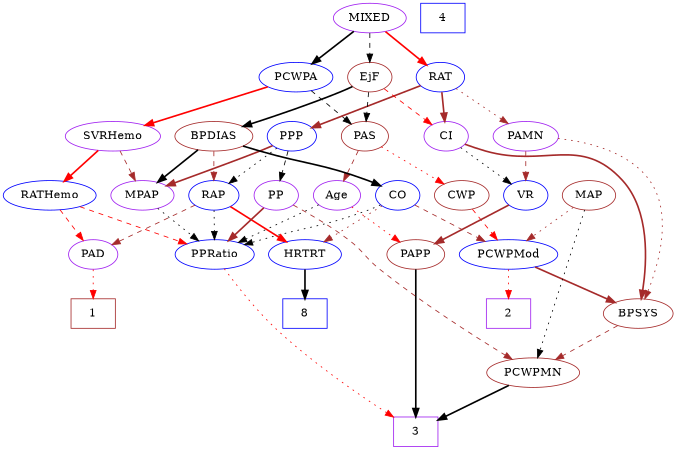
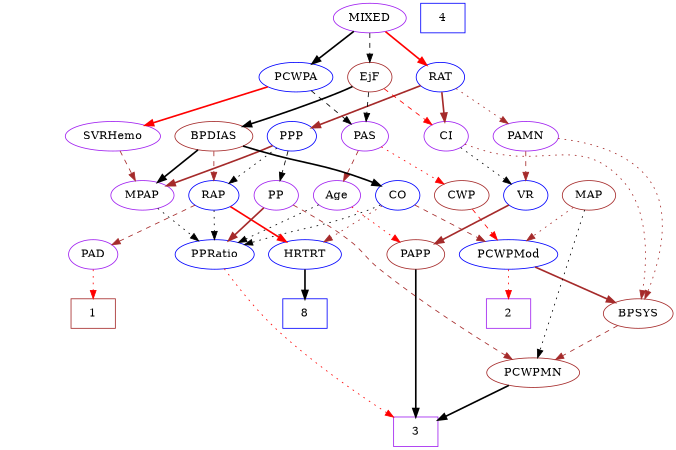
  strict digraph {
    fontname="DejaVu Serif"
    node [color=blue fontname="DejaVu Serif"]
    edge [color=brown fontname="DejaVu Serif" style=bold]
    1 [color=brown height=0.5 shape=box width=0.75]
    2 [color=purple height=0.5 shape=box width=0.75]
    3 [color=purple height=0.5 shape=box width=0.75]
    4 [height=0.5 shape=box width=0.75]
    n5 [height=0.5 label=8 shape=box width=0.75]
    RAP [height=0.5 width=0.77632]
    PAD [color=purple height=0.5 width=0.79437]
    HRTRT [height=0.5 width=1.1013]
    PPRatio [height=0.5 width=1.1013]
-   PAS [color=brown height=0.5 width=0.75]
+   PAS [color=purple height=0.5 width=0.75]
    CWP [color=brown height=0.5 width=0.84854]
    Age [color=purple height=0.5 width=0.75]
    PCWPMod [height=0.5 width=1.4443]
    PAPP [color=brown height=0.5 width=0.88464]
    BPSYS [color=brown height=0.5 width=1.0471]
    PAMN [color=purple height=0.5 width=1.011]
    VR [height=0.5 width=0.75]
    PCWPMN [color=brown height=0.5 width=1.3902]
    PCWPA [height=0.5 width=1.1555]
    SVRHemo [color=purple height=0.5 width=1.3902]
-   RATHemo [height=0.5 width=1.3721]
    MPAP [color=purple height=0.5 width=0.97491]
    MAP [color=brown height=0.5 width=0.84854]
    CO [height=0.5 width=0.75]
    CI [color=purple height=0.5 width=0.75]
    MIXED [color=purple height=0.5 width=1.1193]
    RAT [height=0.5 width=0.75827]
    EjF [color=brown height=0.5 width=0.75]
    PPP [height=0.5 width=0.75]
    BPDIAS [color=brown height=0.5 width=1.1735]
    PP [color=purple height=0.5 width=0.75]
    RAP -> PAD [style=dashed]
    RAP -> HRTRT [color=red]
    RAP -> PPRatio [color=black style=dotted]
    PAD -> 1 [color=red style=dotted]
    HRTRT -> n5 [color=black]
    PPRatio -> 3 [color=red style=dotted]
    PAS -> CWP [color=red style=dotted]
    PAS -> Age [style=dashed]
    CWP -> PCWPMod [color=red style=dashed]
    Age -> PPRatio [color=black style=dotted]
    Age -> PAPP [color=red style=dotted]
    PCWPMod -> 2 [color=red style=dotted]
    PCWPMod -> BPSYS
    PAPP -> 3 [color=black]
    BPSYS -> PCWPMN [style=dashed]
    PAMN -> BPSYS [style=dotted]
    PAMN -> VR [style=dashed]
    VR -> PAPP
    PCWPMN -> 3 [color=black]
    PCWPA -> PAS [color=black style=dashed]
    PCWPA -> SVRHemo [color=red]
-   SVRHemo -> RATHemo [color=red]
    SVRHemo -> MPAP [style=dashed]
-   RATHemo -> PAD [color=red style=dashed]
-   RATHemo -> PPRatio [color=red style=dashed]
    MPAP -> PPRatio [color=black style=dotted]
    MAP -> PCWPMod [style=dotted]
    MAP -> PCWPMN [color=black style=dotted]
    CO -> HRTRT [style=dotted]
    CO -> PPRatio [color=black style=dotted]
    CO -> PCWPMod [style=dashed]
-   CI -> BPSYS
+   CI -> BPSYS [style=dotted]
    CI -> VR [color=black style=dotted]
    MIXED -> PCWPA [color=black]
    MIXED -> RAT [color=red]
    MIXED -> EjF [color=black style=dashed]
    RAT -> PAMN [style=dotted]
    RAT -> CI
    RAT -> PPP
    EjF -> PAS [color=black style=dashed]
    EjF -> CI [color=red style=dashed]
    EjF -> BPDIAS [color=black]
    PPP -> RAP [color=black style=dotted]
    PPP -> MPAP
    PPP -> PP [color=black style=dashed]
    BPDIAS -> RAP [style=dashed]
    BPDIAS -> MPAP [color=black]
    BPDIAS -> CO [color=black]
    PP -> PPRatio
    PP -> PCWPMN [style=dashed]
  }
